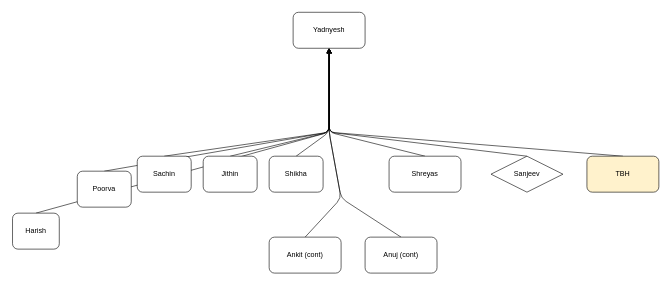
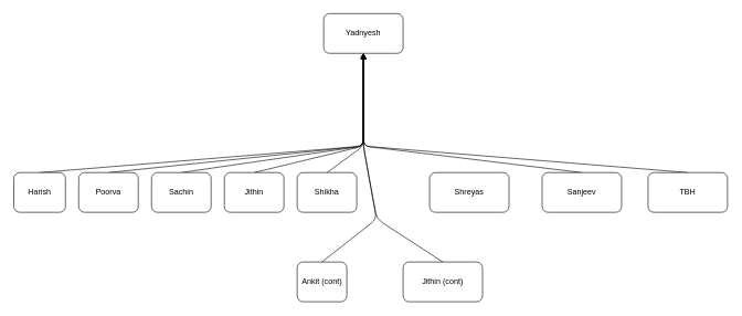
  <mxCell id="0" />
  <mxCell id="1" parent="0" />
  <mxCell id="2" value="Yadnyesh" style="rounded=1;whiteSpace=wrap;html=1;" vertex="1" parent="1"><mxGeometry x="488" y="20" width="120" height="60" as="geometry" /></mxCell>
  <mxCell id="3" style="edgeStyle=none;html=1;exitX=0.5;exitY=0;exitDx=0;exitDy=0;entryX=0.5;entryY=1;entryDx=0;entryDy=0;" edge="1" parent="1" source="4" target="2"><mxGeometry relative="1" as="geometry"><Array as="points"><mxPoint x="548" y="220" /></Array></mxGeometry></mxCell>
- <mxCell id="4" value="Harish" style="rounded=1;whiteSpace=wrap;html=1;" vertex="1" parent="1"><mxGeometry x="20" y="355" width="78" height="60" as="geometry" /></mxCell>
- <mxCell id="5" style="edgeStyle=none;html=1;exitX=0.5;exitY=0;exitDx=0;exitDy=0;entryX=0.5;entryY=1;entryDx=0;entryDy=0;" edge="1" parent="1" source="6" target="2"><mxGeometry relative="1" as="geometry"><Array as="points"><mxPoint x="548" y="220" /></Array></mxGeometry></mxCell>
+ <mxCell id="4" value="Harish" style="rounded=1;whiteSpace=wrap;html=1;" vertex="1" parent="1"><mxGeometry x="20" y="260" width="78" height="60" as="geometry" /></mxCell>
  <mxCell id="6" value="Shreyas" style="rounded=1;whiteSpace=wrap;html=1;" vertex="1" parent="1"><mxGeometry x="648" y="260" width="120" height="60" as="geometry" /></mxCell>
  <mxCell id="7" style="edgeStyle=none;html=1;exitX=0.5;exitY=0;exitDx=0;exitDy=0;" edge="1" parent="1" source="8"><mxGeometry relative="1" as="geometry"><mxPoint x="548" y="80" as="targetPoint" /><Array as="points"><mxPoint x="548" y="220" /></Array></mxGeometry></mxCell>
- <mxCell id="8" value="Poorva" style="rounded=1;whiteSpace=wrap;html=1;" vertex="1" parent="1"><mxGeometry x="128" y="285" width="90" height="60" as="geometry" /></mxCell>
+ <mxCell id="8" value="Poorva" style="rounded=1;whiteSpace=wrap;html=1;" vertex="1" parent="1"><mxGeometry x="118" y="260" width="90" height="60" as="geometry" /></mxCell>
  <mxCell id="9" style="edgeStyle=none;html=1;exitX=0.5;exitY=0;exitDx=0;exitDy=0;entryX=0.5;entryY=1;entryDx=0;entryDy=0;" edge="1" parent="1" source="10" target="2"><mxGeometry relative="1" as="geometry"><Array as="points"><mxPoint x="548" y="220" /></Array></mxGeometry></mxCell>
  <mxCell id="10" value="Sachin" style="rounded=1;whiteSpace=wrap;html=1;" vertex="1" parent="1"><mxGeometry x="228" y="260" width="90" height="60" as="geometry" /></mxCell>
  <mxCell id="11" style="edgeStyle=none;html=1;exitX=0.5;exitY=0;exitDx=0;exitDy=0;" edge="1" parent="1" source="12" target="2"><mxGeometry relative="1" as="geometry"><Array as="points"><mxPoint x="548" y="220" /></Array></mxGeometry></mxCell>
- <mxCell id="12" value="Sanjeev" style="rhombus;whiteSpace=wrap;html=1;" vertex="1" parent="1"><mxGeometry x="818" y="260" width="120" height="60" as="geometry" /></mxCell>
+ <mxCell id="12" value="Sanjeev" style="rounded=1;whiteSpace=wrap;html=1;" vertex="1" parent="1"><mxGeometry x="818" y="260" width="120" height="60" as="geometry" /></mxCell>
  <mxCell id="13" style="edgeStyle=none;html=1;exitX=0.5;exitY=0;exitDx=0;exitDy=0;" edge="1" parent="1" source="14"><mxGeometry relative="1" as="geometry"><mxPoint x="548" y="80" as="targetPoint" /><Array as="points"><mxPoint x="548" y="220" /></Array></mxGeometry></mxCell>
- <mxCell id="14" value="TBH" style="rounded=1;whiteSpace=wrap;html=1;fillColor=#fff2cc;" vertex="1" parent="1"><mxGeometry x="978" y="260" width="120" height="60" as="geometry" /></mxCell>
+ <mxCell id="14" value="TBH" style="rounded=1;whiteSpace=wrap;html=1;" vertex="1" parent="1"><mxGeometry x="978" y="260" width="120" height="60" as="geometry" /></mxCell>
  <mxCell id="15" style="edgeStyle=none;html=1;exitX=0.5;exitY=0;exitDx=0;exitDy=0;" edge="1" parent="1" source="16"><mxGeometry relative="1" as="geometry"><mxPoint x="548" y="80" as="targetPoint" /><Array as="points"><mxPoint x="568" y="330" /><mxPoint x="548" y="220" /></Array></mxGeometry></mxCell>
- <mxCell id="16" value="Anuj (cont)" style="rounded=1;whiteSpace=wrap;html=1;" vertex="1" parent="1"><mxGeometry x="608" y="395" width="120" height="60" as="geometry" /></mxCell>
+ <mxCell id="16" value="Jithin (cont)" style="rounded=1;whiteSpace=wrap;html=1;" vertex="1" parent="1"><mxGeometry x="608" y="395" width="120" height="60" as="geometry" /></mxCell>
  <mxCell id="17" style="edgeStyle=none;html=1;exitX=0.5;exitY=0;exitDx=0;exitDy=0;entryX=0.5;entryY=1;entryDx=0;entryDy=0;" edge="1" parent="1" source="18" target="2"><mxGeometry relative="1" as="geometry"><Array as="points"><mxPoint x="568" y="330" /><mxPoint x="548" y="220" /></Array></mxGeometry></mxCell>
- <mxCell id="18" value="Ankit (cont)" style="rounded=1;whiteSpace=wrap;html=1;" vertex="1" parent="1"><mxGeometry x="448" y="395" width="120" height="60" as="geometry" /></mxCell>
+ <mxCell id="18" value="Ankit (cont)" style="rounded=1;whiteSpace=wrap;html=1;" vertex="1" parent="1"><mxGeometry x="448" y="395" width="75" height="60" as="geometry" /></mxCell>
  <mxCell id="19" style="edgeStyle=none;html=1;exitX=0.5;exitY=0;exitDx=0;exitDy=0;" edge="1" parent="1" source="20"><mxGeometry relative="1" as="geometry"><mxPoint x="548" y="80" as="targetPoint" /><Array as="points"><mxPoint x="548" y="220" /></Array></mxGeometry></mxCell>
  <mxCell id="20" value="Jithin" style="rounded=1;whiteSpace=wrap;html=1;" vertex="1" parent="1"><mxGeometry x="338" y="260" width="90" height="60" as="geometry" /></mxCell>
  <mxCell id="21" style="edgeStyle=none;html=1;exitX=0.5;exitY=0;exitDx=0;exitDy=0;entryX=0.5;entryY=1;entryDx=0;entryDy=0;" edge="1" parent="1" source="22" target="2"><mxGeometry relative="1" as="geometry"><Array as="points"><mxPoint x="548" y="220" /></Array></mxGeometry></mxCell>
  <mxCell id="22" value="Shikha" style="rounded=1;whiteSpace=wrap;html=1;" vertex="1" parent="1"><mxGeometry x="448" y="260" width="90" height="60" as="geometry" /></mxCell>
